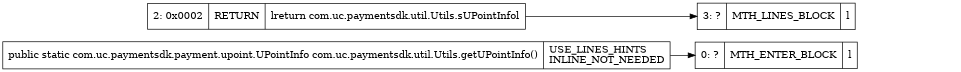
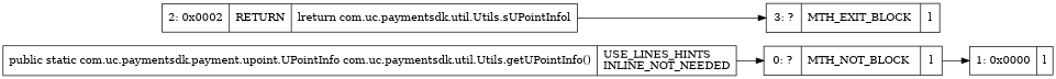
  digraph {
    rankdir=LR
    node [shape=record]
-   n1 [label="{0\:\ ?|MTH_ENTER_BLOCK\l|l}"]
+   n1 [label="{0\:\ ?|MTH_NOT_BLOCK\l|l}"]
+   n2 [label="{1\:\ 0x0000|l}"]
    n3 [label="{2\:\ 0x0002|RETURN\l|lreturn com.uc.paymentsdk.util.Utils.sUPointInfol}"]
-   n4 [label="{3\:\ ?|MTH_LINES_BLOCK\l|l}"]
+   n4 [label="{3\:\ ?|MTH_EXIT_BLOCK\l|l}"]
    n5 [label="{public static com.uc.paymentsdk.payment.upoint.UPointInfo com.uc.paymentsdk.util.Utils.getUPointInfo()  | USE_LINES_HINTS\lINLINE_NOT_NEEDED\l}"]
+   n1 -> n2
    n3 -> n4
    n5 -> n1
  }
